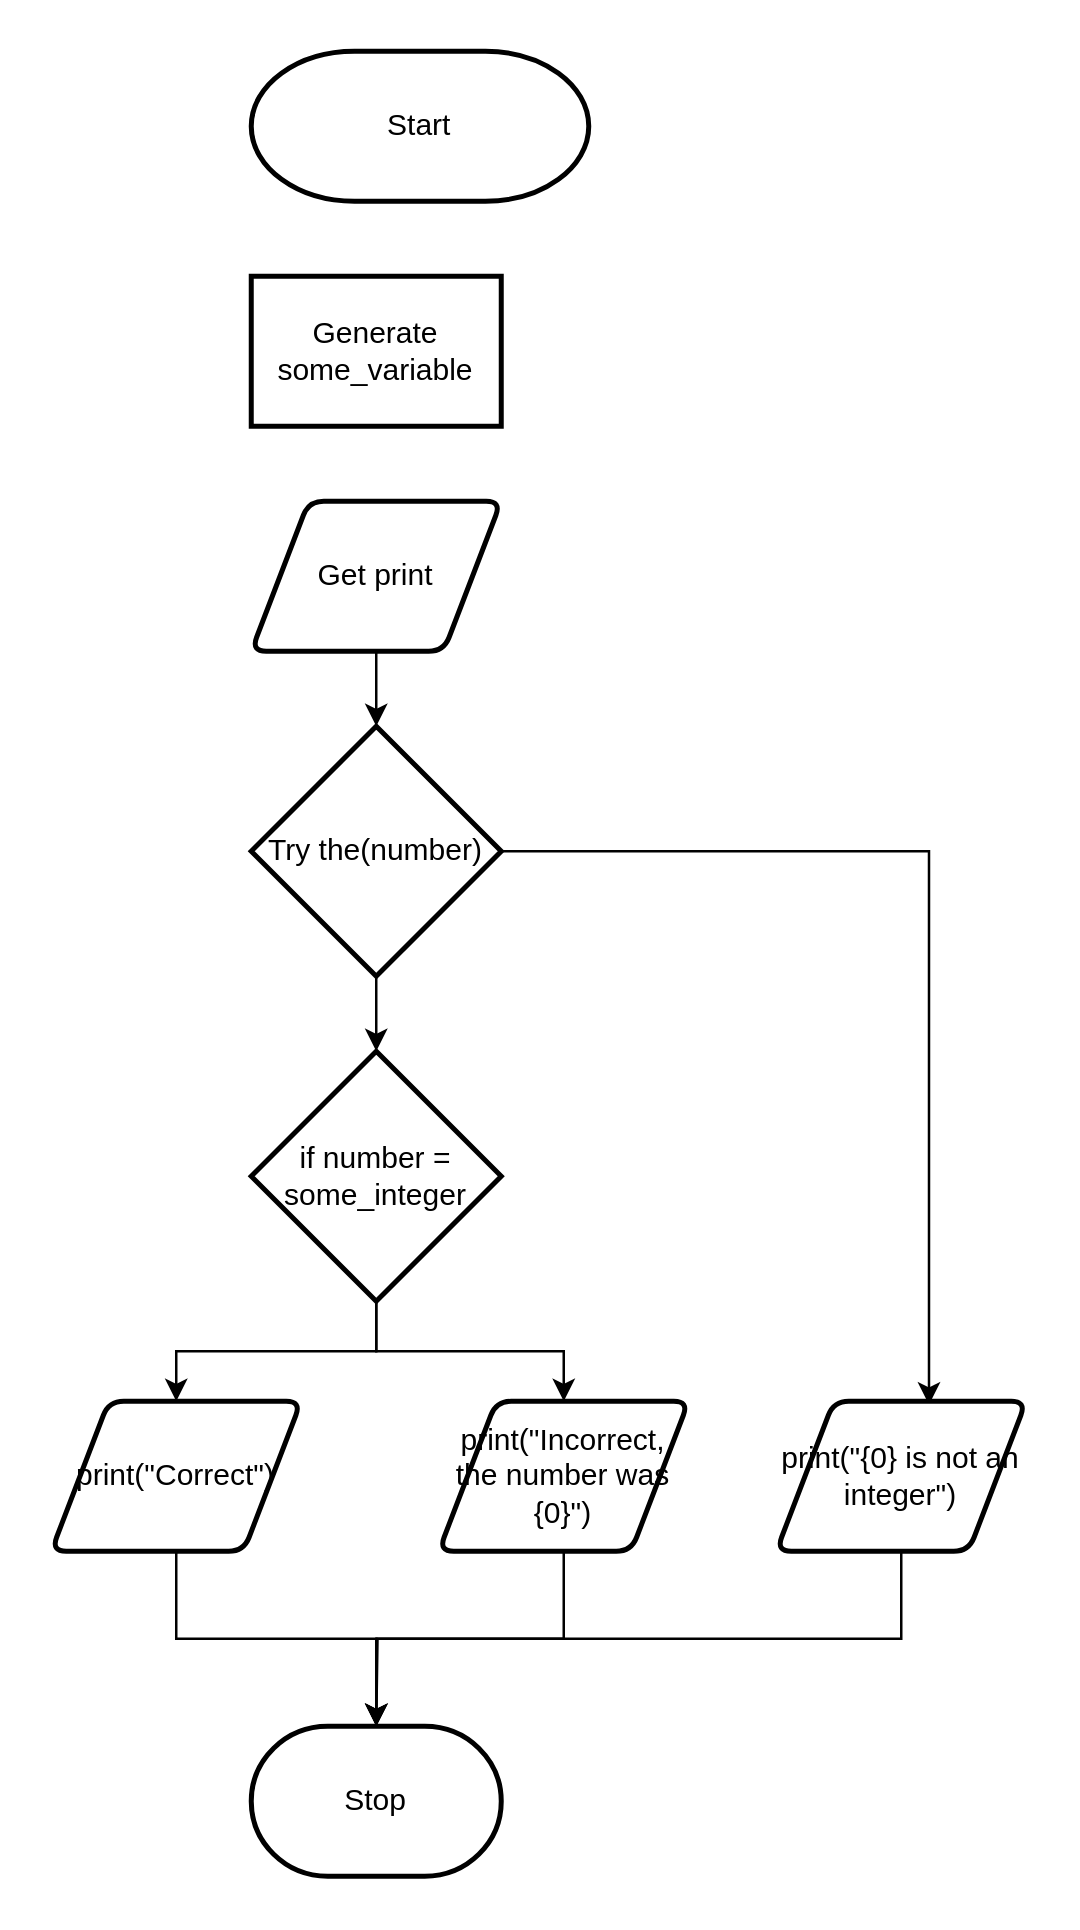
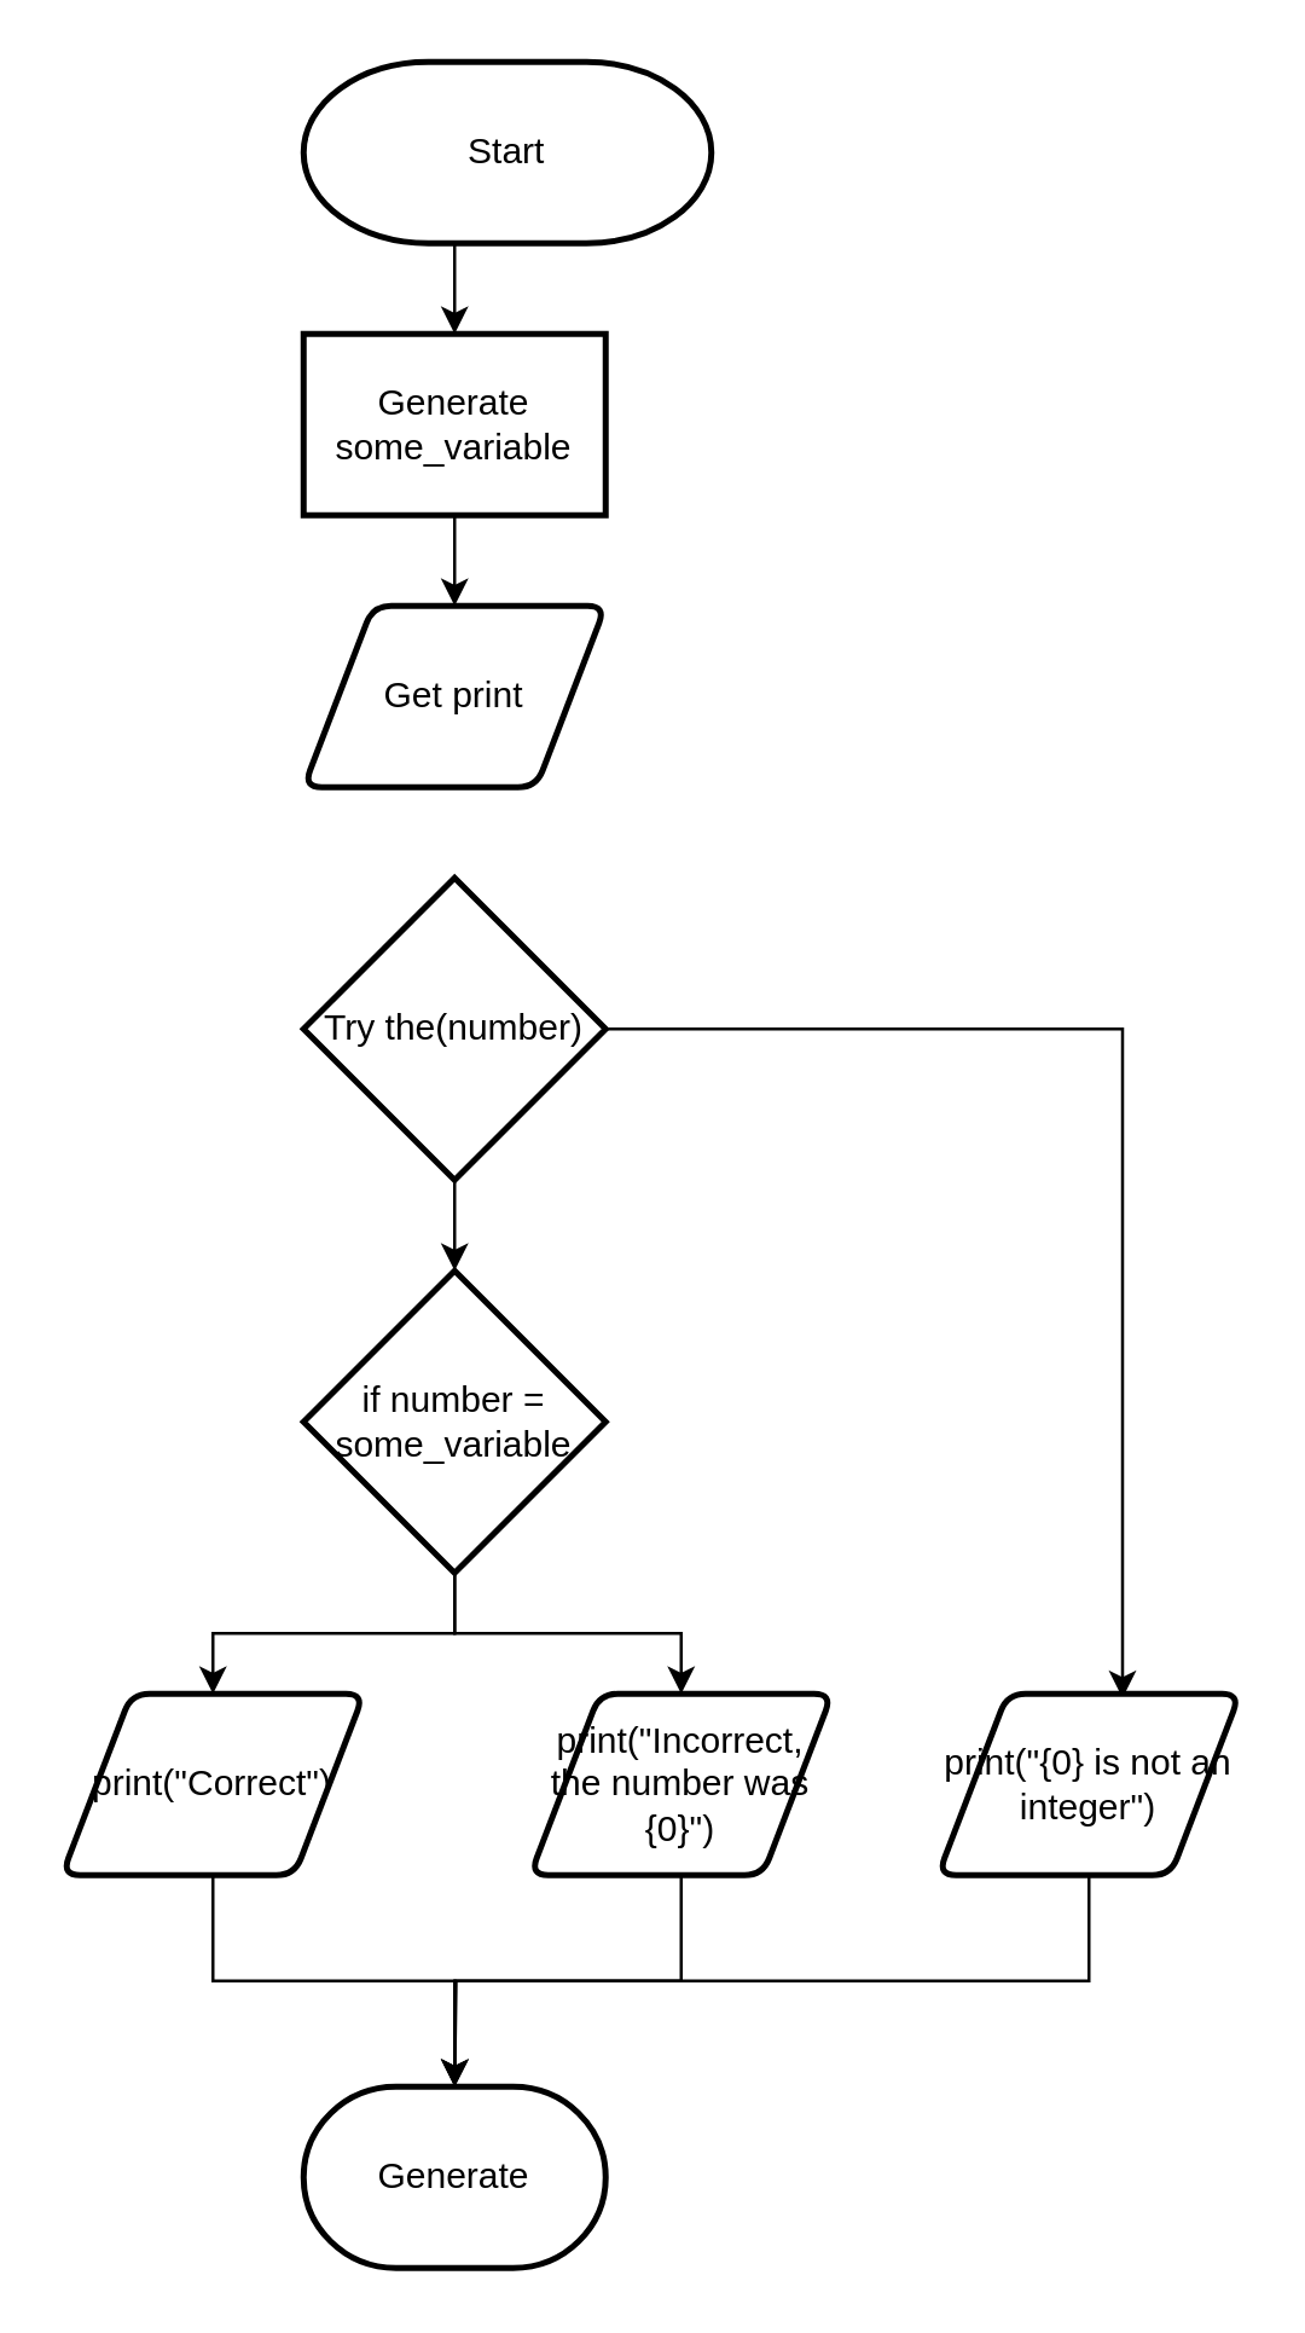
  <mxCell id="0" />
  <mxCell id="1" parent="0" />
+ <mxCell id="2" style="edgeStyle=orthogonalEdgeStyle;rounded=0;orthogonalLoop=1;jettySize=auto;html=1;exitX=0.5;exitY=1;exitDx=0;exitDy=0;exitPerimeter=0;entryX=0.5;entryY=0;entryDx=0;entryDy=0;" edge="1" parent="1" source="3" target="5"><mxGeometry relative="1" as="geometry" /></mxCell>
  <mxCell id="3" value="Start" style="strokeWidth=2;html=1;shape=mxgraph.flowchart.terminator;whiteSpace=wrap;" vertex="1" parent="1"><mxGeometry x="100" y="20" width="135" height="60" as="geometry" /></mxCell>
+ <mxCell id="4" style="edgeStyle=orthogonalEdgeStyle;rounded=0;orthogonalLoop=1;jettySize=auto;html=1;exitX=0.5;exitY=1;exitDx=0;exitDy=0;entryX=0.5;entryY=0;entryDx=0;entryDy=0;" edge="1" parent="1" source="5" target="7"><mxGeometry relative="1" as="geometry" /></mxCell>
  <mxCell id="5" value="Generate some_variable" style="whiteSpace=wrap;html=1;absoluteArcSize=1;arcSize=14;strokeWidth=2;rounded=0;" vertex="1" parent="1"><mxGeometry x="100" y="110" width="100" height="60" as="geometry" /></mxCell>
- <mxCell id="6" style="edgeStyle=orthogonalEdgeStyle;rounded=0;orthogonalLoop=1;jettySize=auto;html=1;exitX=0.5;exitY=1;exitDx=0;exitDy=0;entryX=0.5;entryY=0;entryDx=0;entryDy=0;entryPerimeter=0;" edge="1" parent="1" source="7" target="10"><mxGeometry relative="1" as="geometry" /></mxCell>
  <mxCell id="7" value="Get print" style="shape=parallelogram;html=1;strokeWidth=2;perimeter=parallelogramPerimeter;whiteSpace=wrap;rounded=1;arcSize=12;size=0.23;" vertex="1" parent="1"><mxGeometry x="100" y="200" width="100" height="60" as="geometry" /></mxCell>
  <mxCell id="8" style="edgeStyle=orthogonalEdgeStyle;rounded=0;orthogonalLoop=1;jettySize=auto;html=1;exitX=0.5;exitY=1;exitDx=0;exitDy=0;exitPerimeter=0;entryX=0.5;entryY=0;entryDx=0;entryDy=0;entryPerimeter=0;" edge="1" parent="1" source="10" target="13"><mxGeometry relative="1" as="geometry" /></mxCell>
  <mxCell id="9" style="edgeStyle=orthogonalEdgeStyle;rounded=0;orthogonalLoop=1;jettySize=auto;html=1;exitX=1;exitY=0.5;exitDx=0;exitDy=0;exitPerimeter=0;entryX=0.611;entryY=0.024;entryDx=0;entryDy=0;entryPerimeter=0;" edge="1" parent="1" source="10" target="20"><mxGeometry relative="1" as="geometry" /></mxCell>
  <mxCell id="10" value="Try the(number)" style="strokeWidth=2;html=1;shape=mxgraph.flowchart.decision;whiteSpace=wrap;" vertex="1" parent="1"><mxGeometry x="100" y="290" width="100" height="100" as="geometry" /></mxCell>
  <mxCell id="11" style="edgeStyle=orthogonalEdgeStyle;rounded=0;orthogonalLoop=1;jettySize=auto;html=1;exitX=0.5;exitY=1;exitDx=0;exitDy=0;exitPerimeter=0;entryX=0.5;entryY=0;entryDx=0;entryDy=0;" edge="1" parent="1" source="13" target="15"><mxGeometry relative="1" as="geometry" /></mxCell>
  <mxCell id="12" style="edgeStyle=orthogonalEdgeStyle;rounded=0;orthogonalLoop=1;jettySize=auto;html=1;exitX=0.5;exitY=1;exitDx=0;exitDy=0;exitPerimeter=0;entryX=0.5;entryY=0;entryDx=0;entryDy=0;" edge="1" parent="1" source="13" target="17"><mxGeometry relative="1" as="geometry" /></mxCell>
- <mxCell id="13" value="if number = some_integer" style="strokeWidth=2;html=1;shape=mxgraph.flowchart.decision;whiteSpace=wrap;" vertex="1" parent="1"><mxGeometry x="100" y="420" width="100" height="100" as="geometry" /></mxCell>
+ <mxCell id="13" value="if number = some_variable" style="strokeWidth=2;html=1;shape=mxgraph.flowchart.decision;whiteSpace=wrap;" vertex="1" parent="1"><mxGeometry x="100" y="420" width="100" height="100" as="geometry" /></mxCell>
  <mxCell id="14" style="edgeStyle=orthogonalEdgeStyle;rounded=0;orthogonalLoop=1;jettySize=auto;html=1;exitX=0.5;exitY=1;exitDx=0;exitDy=0;entryX=0.5;entryY=0;entryDx=0;entryDy=0;entryPerimeter=0;" edge="1" parent="1" source="15" target="18"><mxGeometry relative="1" as="geometry" /></mxCell>
  <mxCell id="15" value="print(&quot;Correct&quot;)" style="shape=parallelogram;html=1;strokeWidth=2;perimeter=parallelogramPerimeter;whiteSpace=wrap;rounded=1;arcSize=12;size=0.23;" vertex="1" parent="1"><mxGeometry x="20" y="560" width="100" height="60" as="geometry" /></mxCell>
  <mxCell id="16" style="edgeStyle=orthogonalEdgeStyle;rounded=0;orthogonalLoop=1;jettySize=auto;html=1;exitX=0.5;exitY=1;exitDx=0;exitDy=0;" edge="1" parent="1" source="17"><mxGeometry relative="1" as="geometry"><mxPoint x="150" y="690" as="targetPoint" /></mxGeometry></mxCell>
  <mxCell id="17" value="print(&quot;Incorrect, the number was {0}&quot;)" style="shape=parallelogram;html=1;strokeWidth=2;perimeter=parallelogramPerimeter;whiteSpace=wrap;rounded=1;arcSize=12;size=0.23;" vertex="1" parent="1"><mxGeometry x="175" y="560" width="100" height="60" as="geometry" /></mxCell>
- <mxCell id="18" value="Stop" style="strokeWidth=2;html=1;shape=mxgraph.flowchart.terminator;whiteSpace=wrap;" vertex="1" parent="1"><mxGeometry x="100" y="690" width="100" height="60" as="geometry" /></mxCell>
+ <mxCell id="18" value="Generate" style="strokeWidth=2;html=1;shape=mxgraph.flowchart.terminator;whiteSpace=wrap;" vertex="1" parent="1"><mxGeometry x="100" y="690" width="100" height="60" as="geometry" /></mxCell>
  <mxCell id="19" style="edgeStyle=orthogonalEdgeStyle;rounded=0;orthogonalLoop=1;jettySize=auto;html=1;exitX=0.5;exitY=1;exitDx=0;exitDy=0;entryX=0.5;entryY=0;entryDx=0;entryDy=0;entryPerimeter=0;" edge="1" parent="1" source="20" target="18"><mxGeometry relative="1" as="geometry" /></mxCell>
  <mxCell id="20" value="print(&quot;{0} is not an integer&quot;)" style="shape=parallelogram;html=1;strokeWidth=2;perimeter=parallelogramPerimeter;whiteSpace=wrap;rounded=1;arcSize=12;size=0.23;" vertex="1" parent="1"><mxGeometry x="310" y="560" width="100" height="60" as="geometry" /></mxCell>
